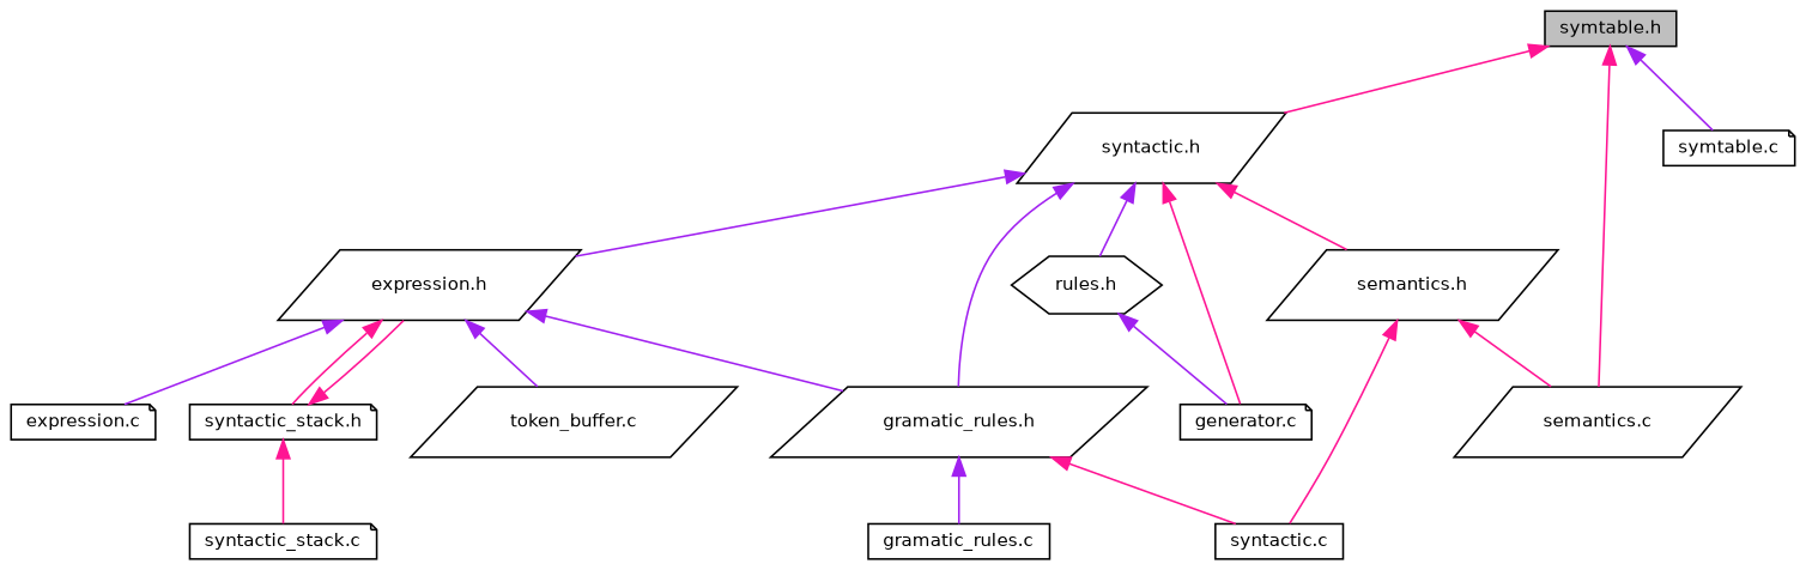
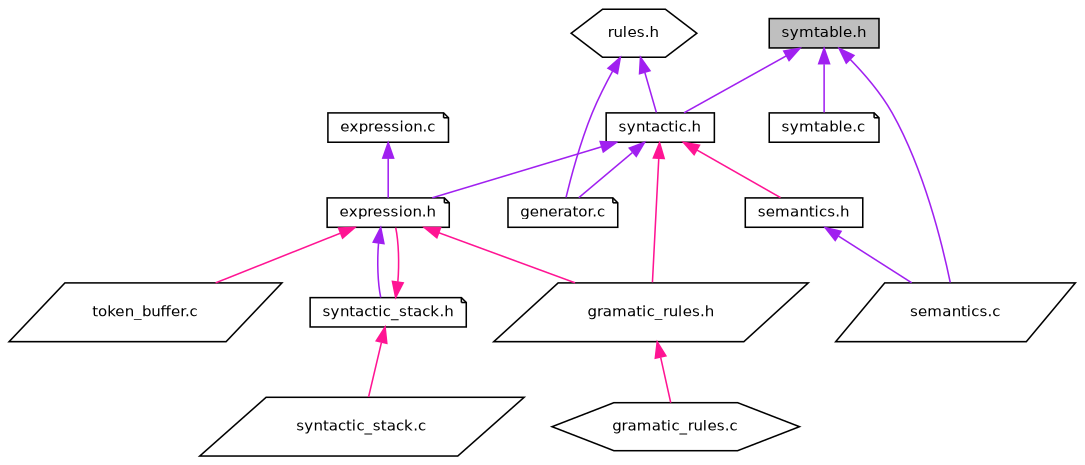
  digraph {
    node [color=black fillcolor=white fontname=Helvetica fontsize=10 shape=note style=filled]
    edge [color=deeppink dir=back fontname=Helvetica fontsize=10 labelfontname=Helvetica labelfontsize=10 style=solid]
    n1 [fillcolor=grey75 fontcolor=black height=0.2 label="symtable.h" shape=box width=0.4]
-   n2 [height=0.2 label="syntactic.h" shape=parallelogram width=0.4]
+   n2 [height=0.2 label="syntactic.h" shape=box width=0.4]
    n3 [height=0.2 label="semantics.c" shape=parallelogram width=0.4]
    n4 [height=0.2 label="symtable.c" width=0.4]
-   n5 [height=0.2 label="expression.h" shape=parallelogram width=0.4]
+   n5 [height=0.2 label="expression.h" width=0.4]
    n6 [height=0.2 label="gramatic_rules.h" shape=parallelogram width=0.4]
    n7 [height=0.2 label="rules.h" shape=hexagon width=0.4]
    n8 [height=0.2 label="generator.c" width=0.4]
-   n9 [height=0.2 label="semantics.h" shape=parallelogram width=0.4]
+   n9 [height=0.2 label="semantics.h" shape=box width=0.4]
    n10 [height=0.2 label="expression.c" width=0.4]
    n11 [height=0.2 label="syntactic_stack.h" width=0.4]
    n12 [height=0.2 label="token_buffer.c" shape=parallelogram width=0.4]
-   n13 [height=0.2 label="gramatic_rules.c" shape=box width=0.4]
-   n14 [height=0.2 label="syntactic.c" shape=box width=0.4]
-   n15 [height=0.2 label="syntactic_stack.c" width=0.4]
-   n1 -> n2
-   n1 -> n3
+   n13 [height=0.2 label="gramatic_rules.c" shape=hexagon width=0.4]
+   n15 [height=0.2 label="syntactic_stack.c" shape=parallelogram width=0.4]
+   n1 -> n2 [color=purple]
+   n1 -> n3 [color=purple]
    n1 -> n4 [color=purple]
    n2 -> n5 [color=purple]
-   n2 -> n6 [color=purple]
-   n2 -> n7 [color=purple]
-   n2 -> n8
+   n2 -> n6
+   n7 -> n2 [color=purple]
+   n2 -> n8 [color=purple]
    n2 -> n9
-   n5 -> n6 [color=purple]
-   n5 -> n10 [color=purple]
-   n5 -> n11
-   n5 -> n12 [color=purple]
-   n6 -> n13 [color=purple]
-   n6 -> n14
+   n5 -> n6
+   n10 -> n5 [color=purple]
+   n5 -> n11 [color=purple]
+   n5 -> n12
+   n6 -> n13
    n7 -> n8 [color=purple]
-   n9 -> n3
-   n9 -> n14
+   n9 -> n3 [color=purple]
    n11 -> n5
    n11 -> n15
  }
